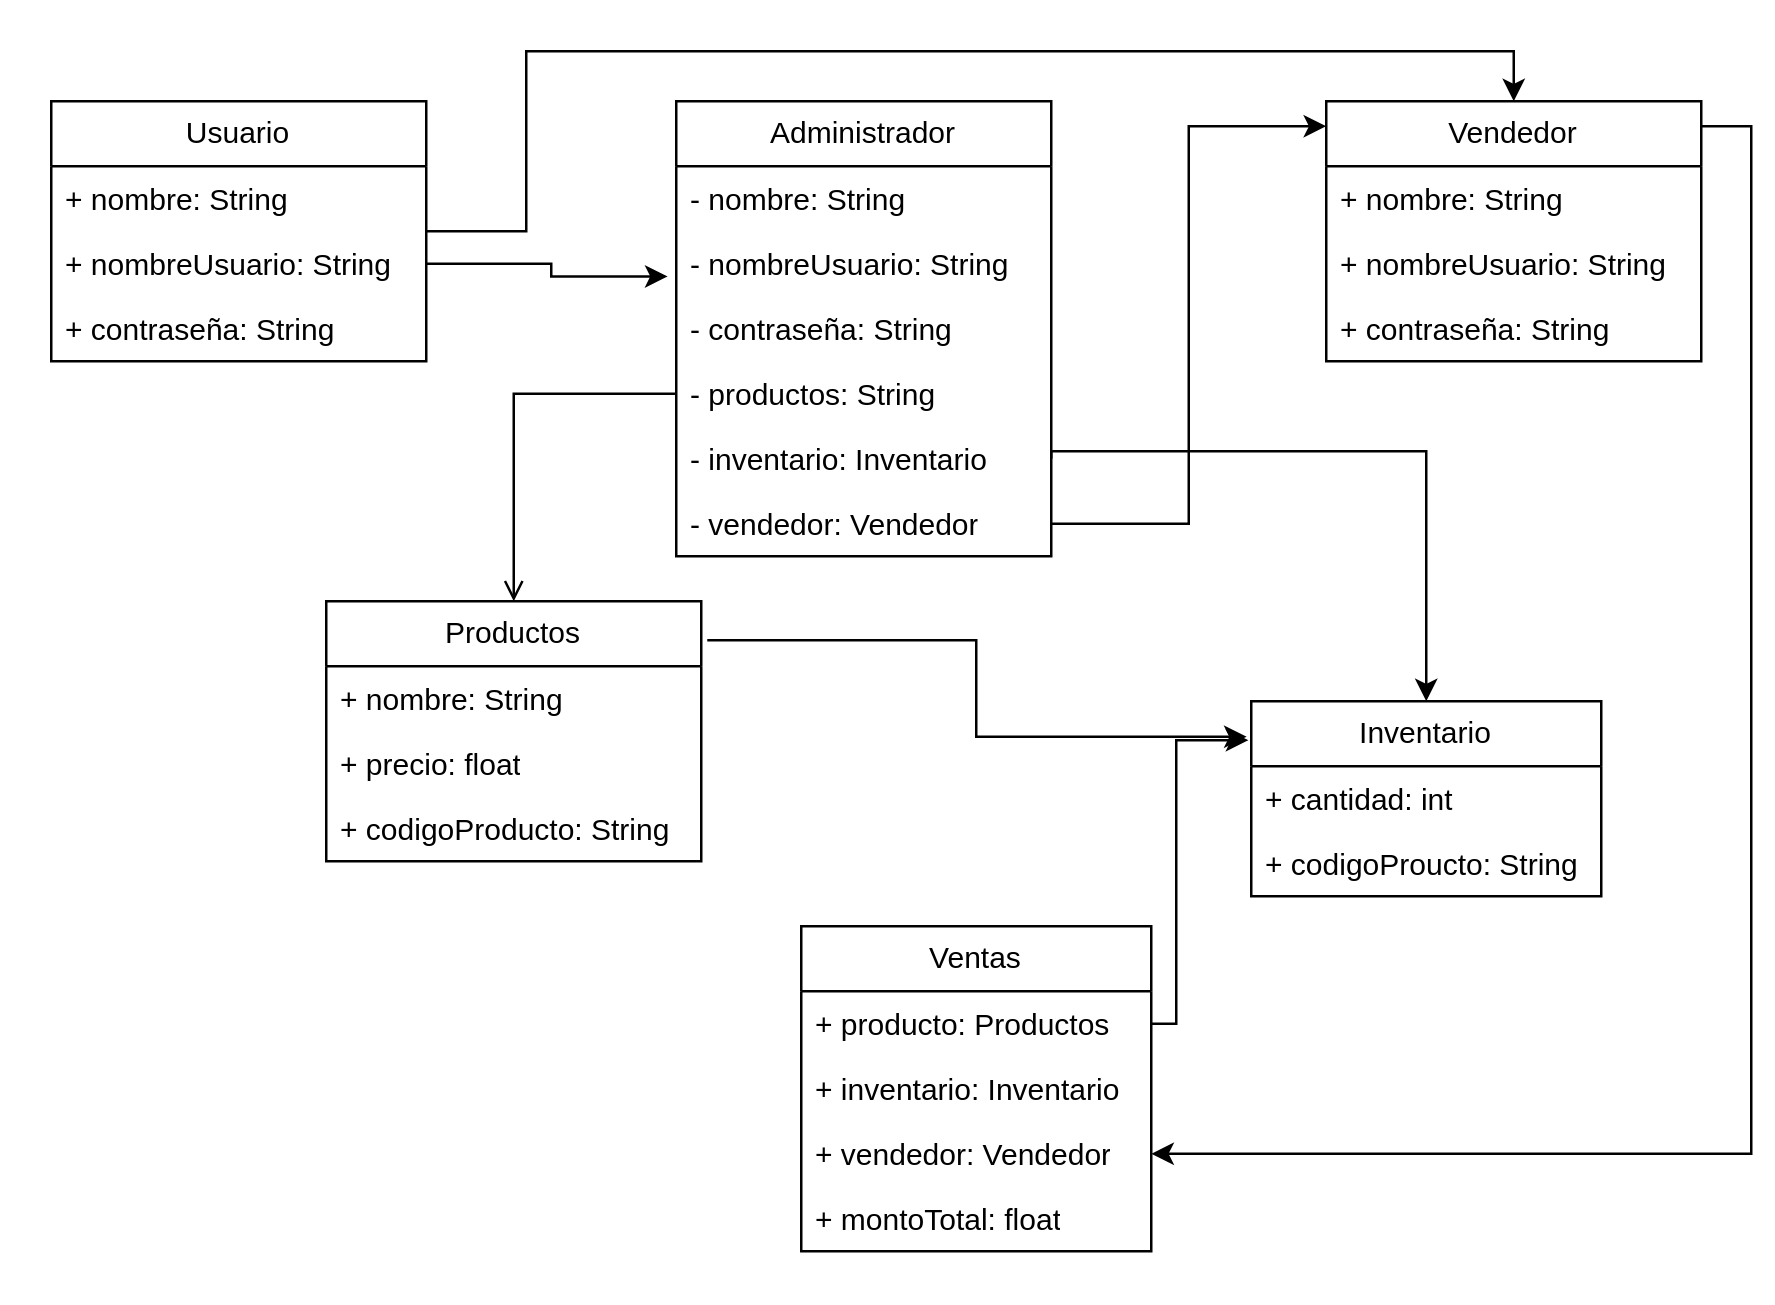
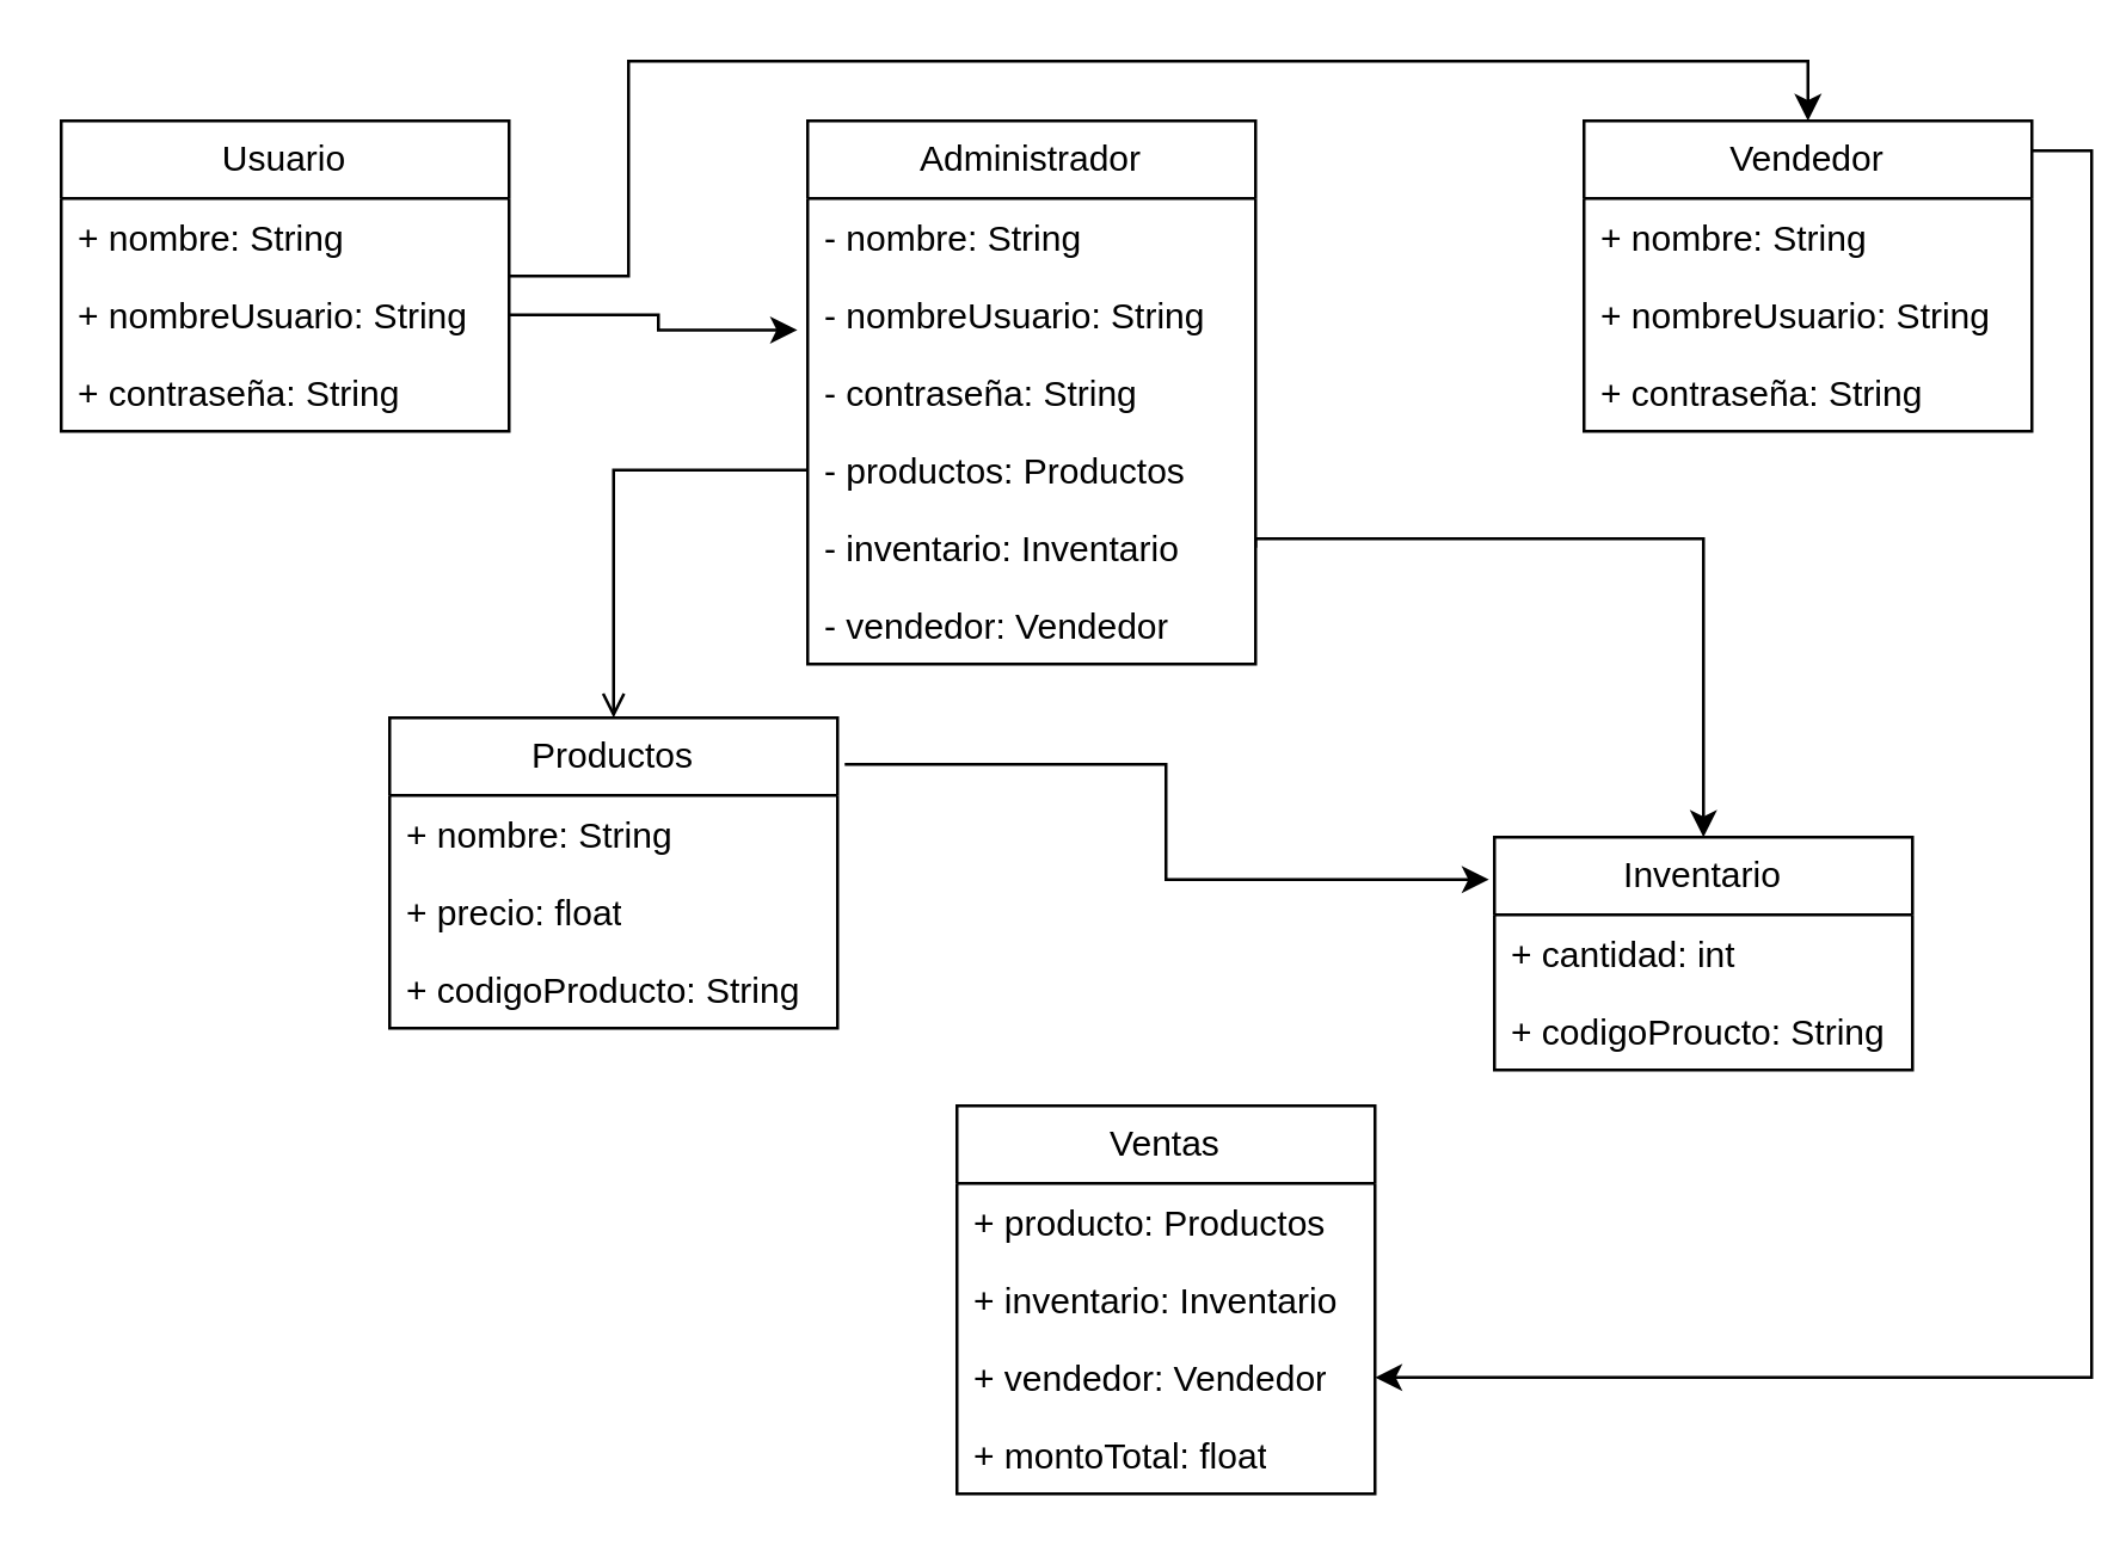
  <mxCell id="0" />
  <mxCell id="1" parent="0" />
  <mxCell id="2" value="" style="edgeStyle=orthogonalEdgeStyle;rounded=0;orthogonalLoop=1;jettySize=auto;html=1;entryX=0.5;entryY=0;entryDx=0;entryDy=0;" edge="1" parent="1" source="3" target="15"><mxGeometry relative="1" as="geometry"><Array as="points"><mxPoint x="210" y="92" /><mxPoint x="210" y="20" /><mxPoint x="605" y="20" /></Array></mxGeometry></mxCell>
  <mxCell id="3" value="Usuario" style="swimlane;fontStyle=0;childLayout=stackLayout;horizontal=1;startSize=26;fillColor=none;horizontalStack=0;resizeParent=1;resizeParentMax=0;resizeLast=0;collapsible=1;marginBottom=0;whiteSpace=wrap;html=1;" vertex="1" parent="1"><mxGeometry x="20" y="40" width="150" height="104" as="geometry" /></mxCell>
  <mxCell id="4" value="+ nombre: String" style="text;strokeColor=none;fillColor=none;align=left;verticalAlign=top;spacingLeft=4;spacingRight=4;overflow=hidden;rotatable=0;points=[[0,0.5],[1,0.5]];portConstraint=eastwest;whiteSpace=wrap;html=1;" vertex="1" parent="3"><mxGeometry y="26" width="150" height="26" as="geometry" /></mxCell>
  <mxCell id="5" value="+ nombreUsuario: String" style="text;strokeColor=none;fillColor=none;align=left;verticalAlign=top;spacingLeft=4;spacingRight=4;overflow=hidden;rotatable=0;points=[[0,0.5],[1,0.5]];portConstraint=eastwest;whiteSpace=wrap;html=1;" vertex="1" parent="3"><mxGeometry y="52" width="150" height="26" as="geometry" /></mxCell>
  <mxCell id="6" value="+ contraseña: String" style="text;strokeColor=none;fillColor=none;align=left;verticalAlign=top;spacingLeft=4;spacingRight=4;overflow=hidden;rotatable=0;points=[[0,0.5],[1,0.5]];portConstraint=eastwest;whiteSpace=wrap;html=1;" vertex="1" parent="3"><mxGeometry y="78" width="150" height="26" as="geometry" /></mxCell>
  <mxCell id="7" value="Administrador" style="swimlane;fontStyle=0;childLayout=stackLayout;horizontal=1;startSize=26;fillColor=none;horizontalStack=0;resizeParent=1;resizeParentMax=0;resizeLast=0;collapsible=1;marginBottom=0;whiteSpace=wrap;html=1;" vertex="1" parent="1"><mxGeometry x="270" y="40" width="150" height="182" as="geometry" /></mxCell>
  <mxCell id="8" value="- nombre: String" style="text;strokeColor=none;fillColor=none;align=left;verticalAlign=top;spacingLeft=4;spacingRight=4;overflow=hidden;rotatable=0;points=[[0,0.5],[1,0.5]];portConstraint=eastwest;whiteSpace=wrap;html=1;" vertex="1" parent="7"><mxGeometry y="26" width="150" height="26" as="geometry" /></mxCell>
  <mxCell id="9" value="- nombreUsuario: String" style="text;strokeColor=none;fillColor=none;align=left;verticalAlign=top;spacingLeft=4;spacingRight=4;overflow=hidden;rotatable=0;points=[[0,0.5],[1,0.5]];portConstraint=eastwest;whiteSpace=wrap;html=1;" vertex="1" parent="7"><mxGeometry y="52" width="150" height="26" as="geometry" /></mxCell>
  <mxCell id="10" value="- contraseña: String" style="text;strokeColor=none;fillColor=none;align=left;verticalAlign=top;spacingLeft=4;spacingRight=4;overflow=hidden;rotatable=0;points=[[0,0.5],[1,0.5]];portConstraint=eastwest;whiteSpace=wrap;html=1;" vertex="1" parent="7"><mxGeometry y="78" width="150" height="26" as="geometry" /></mxCell>
- <mxCell id="11" value="- productos: String" style="text;strokeColor=none;fillColor=none;align=left;verticalAlign=top;spacingLeft=4;spacingRight=4;overflow=hidden;rotatable=0;points=[[0,0.5],[1,0.5]];portConstraint=eastwest;whiteSpace=wrap;html=1;" vertex="1" parent="7"><mxGeometry y="104" width="150" height="26" as="geometry" /></mxCell>
+ <mxCell id="11" value="- productos: Productos" style="text;strokeColor=none;fillColor=none;align=left;verticalAlign=top;spacingLeft=4;spacingRight=4;overflow=hidden;rotatable=0;points=[[0,0.5],[1,0.5]];portConstraint=eastwest;whiteSpace=wrap;html=1;" vertex="1" parent="7"><mxGeometry y="104" width="150" height="26" as="geometry" /></mxCell>
  <mxCell id="12" value="- inventario: Inventario" style="text;strokeColor=none;fillColor=none;align=left;verticalAlign=top;spacingLeft=4;spacingRight=4;overflow=hidden;rotatable=0;points=[[0,0.5],[1,0.5]];portConstraint=eastwest;whiteSpace=wrap;html=1;" vertex="1" parent="7"><mxGeometry y="130" width="150" height="26" as="geometry" /></mxCell>
  <mxCell id="13" value="- vendedor: Vendedor" style="text;strokeColor=none;fillColor=none;align=left;verticalAlign=top;spacingLeft=4;spacingRight=4;overflow=hidden;rotatable=0;points=[[0,0.5],[1,0.5]];portConstraint=eastwest;whiteSpace=wrap;html=1;" vertex="1" parent="7"><mxGeometry y="156" width="150" height="26" as="geometry" /></mxCell>
  <mxCell id="14" style="edgeStyle=orthogonalEdgeStyle;rounded=0;orthogonalLoop=1;jettySize=auto;html=1;entryX=1;entryY=0.5;entryDx=0;entryDy=0;exitX=1;exitY=0.096;exitDx=0;exitDy=0;exitPerimeter=0;" edge="1" parent="1" source="15" target="32"><mxGeometry relative="1" as="geometry" /></mxCell>
  <mxCell id="15" value="Vendedor" style="swimlane;fontStyle=0;childLayout=stackLayout;horizontal=1;startSize=26;fillColor=none;horizontalStack=0;resizeParent=1;resizeParentMax=0;resizeLast=0;collapsible=1;marginBottom=0;whiteSpace=wrap;html=1;" vertex="1" parent="1"><mxGeometry x="530" y="40" width="150" height="104" as="geometry" /></mxCell>
  <mxCell id="16" value="+ nombre: String" style="text;strokeColor=none;fillColor=none;align=left;verticalAlign=top;spacingLeft=4;spacingRight=4;overflow=hidden;rotatable=0;points=[[0,0.5],[1,0.5]];portConstraint=eastwest;whiteSpace=wrap;html=1;" vertex="1" parent="15"><mxGeometry y="26" width="150" height="26" as="geometry" /></mxCell>
  <mxCell id="17" value="+ nombreUsuario: String" style="text;strokeColor=none;fillColor=none;align=left;verticalAlign=top;spacingLeft=4;spacingRight=4;overflow=hidden;rotatable=0;points=[[0,0.5],[1,0.5]];portConstraint=eastwest;whiteSpace=wrap;html=1;" vertex="1" parent="15"><mxGeometry y="52" width="150" height="26" as="geometry" /></mxCell>
  <mxCell id="18" value="+ contraseña: String" style="text;strokeColor=none;fillColor=none;align=left;verticalAlign=top;spacingLeft=4;spacingRight=4;overflow=hidden;rotatable=0;points=[[0,0.5],[1,0.5]];portConstraint=eastwest;whiteSpace=wrap;html=1;" vertex="1" parent="15"><mxGeometry y="78" width="150" height="26" as="geometry" /></mxCell>
  <mxCell id="19" value="Productos" style="swimlane;fontStyle=0;childLayout=stackLayout;horizontal=1;startSize=26;fillColor=none;horizontalStack=0;resizeParent=1;resizeParentMax=0;resizeLast=0;collapsible=1;marginBottom=0;whiteSpace=wrap;html=1;" vertex="1" parent="1"><mxGeometry x="130" y="240" width="150" height="104" as="geometry" /></mxCell>
  <mxCell id="20" value="+ nombre: String" style="text;strokeColor=none;fillColor=none;align=left;verticalAlign=top;spacingLeft=4;spacingRight=4;overflow=hidden;rotatable=0;points=[[0,0.5],[1,0.5]];portConstraint=eastwest;whiteSpace=wrap;html=1;" vertex="1" parent="19"><mxGeometry y="26" width="150" height="26" as="geometry" /></mxCell>
  <mxCell id="21" value="+ precio: float" style="text;strokeColor=none;fillColor=none;align=left;verticalAlign=top;spacingLeft=4;spacingRight=4;overflow=hidden;rotatable=0;points=[[0,0.5],[1,0.5]];portConstraint=eastwest;whiteSpace=wrap;html=1;" vertex="1" parent="19"><mxGeometry y="52" width="150" height="26" as="geometry" /></mxCell>
  <mxCell id="22" value="+ codigoProducto: String" style="text;strokeColor=none;fillColor=none;align=left;verticalAlign=top;spacingLeft=4;spacingRight=4;overflow=hidden;rotatable=0;points=[[0,0.5],[1,0.5]];portConstraint=eastwest;whiteSpace=wrap;html=1;" vertex="1" parent="19"><mxGeometry y="78" width="150" height="26" as="geometry" /></mxCell>
  <mxCell id="23" value="Inventario" style="swimlane;fontStyle=0;childLayout=stackLayout;horizontal=1;startSize=26;fillColor=none;horizontalStack=0;resizeParent=1;resizeParentMax=0;resizeLast=0;collapsible=1;marginBottom=0;whiteSpace=wrap;html=1;" vertex="1" parent="1"><mxGeometry x="500" y="280" width="140" height="78" as="geometry" /></mxCell>
  <mxCell id="24" value="+ cantidad: int" style="text;strokeColor=none;fillColor=none;align=left;verticalAlign=top;spacingLeft=4;spacingRight=4;overflow=hidden;rotatable=0;points=[[0,0.5],[1,0.5]];portConstraint=eastwest;whiteSpace=wrap;html=1;" vertex="1" parent="23"><mxGeometry y="26" width="140" height="26" as="geometry" /></mxCell>
  <mxCell id="25" value="+ codigoProucto: String" style="text;strokeColor=none;fillColor=none;align=left;verticalAlign=top;spacingLeft=4;spacingRight=4;overflow=hidden;rotatable=0;points=[[0,0.5],[1,0.5]];portConstraint=eastwest;whiteSpace=wrap;html=1;" vertex="1" parent="23"><mxGeometry y="52" width="140" height="26" as="geometry" /></mxCell>
  <mxCell id="26" value="" style="edgeStyle=orthogonalEdgeStyle;rounded=0;orthogonalLoop=1;jettySize=auto;html=1;entryX=-0.023;entryY=0.695;entryDx=0;entryDy=0;entryPerimeter=0;" edge="1" parent="1" source="5" target="9"><mxGeometry relative="1" as="geometry" /></mxCell>
  <mxCell id="27" value="" style="edgeStyle=orthogonalEdgeStyle;rounded=0;orthogonalLoop=1;jettySize=auto;html=1;entryX=0.5;entryY=0;entryDx=0;entryDy=0;exitX=0;exitY=0.5;exitDx=0;exitDy=0;endArrow=open;" edge="1" parent="1" source="11" target="19"><mxGeometry relative="1" as="geometry" /></mxCell>
  <mxCell id="28" value="" style="edgeStyle=orthogonalEdgeStyle;rounded=0;orthogonalLoop=1;jettySize=auto;html=1;entryX=0.5;entryY=0;entryDx=0;entryDy=0;exitX=1;exitY=0.5;exitDx=0;exitDy=0;" edge="1" parent="1" source="12" target="23"><mxGeometry relative="1" as="geometry"><mxPoint x="440" y="170" as="sourcePoint" /><Array as="points"><mxPoint x="420" y="180" /><mxPoint x="570" y="180" /></Array></mxGeometry></mxCell>
  <mxCell id="29" value="Ventas" style="swimlane;fontStyle=0;childLayout=stackLayout;horizontal=1;startSize=26;fillColor=none;horizontalStack=0;resizeParent=1;resizeParentMax=0;resizeLast=0;collapsible=1;marginBottom=0;whiteSpace=wrap;html=1;" vertex="1" parent="1"><mxGeometry x="320" y="370" width="140" height="130" as="geometry" /></mxCell>
  <mxCell id="30" value="+ producto: Productos" style="text;strokeColor=none;fillColor=none;align=left;verticalAlign=top;spacingLeft=4;spacingRight=4;overflow=hidden;rotatable=0;points=[[0,0.5],[1,0.5]];portConstraint=eastwest;whiteSpace=wrap;html=1;" vertex="1" parent="29"><mxGeometry y="26" width="140" height="26" as="geometry" /></mxCell>
  <mxCell id="31" value="+ inventario: Inventario" style="text;strokeColor=none;fillColor=none;align=left;verticalAlign=top;spacingLeft=4;spacingRight=4;overflow=hidden;rotatable=0;points=[[0,0.5],[1,0.5]];portConstraint=eastwest;whiteSpace=wrap;html=1;" vertex="1" parent="29"><mxGeometry y="52" width="140" height="26" as="geometry" /></mxCell>
  <mxCell id="32" value="+ vendedor: Vendedor" style="text;strokeColor=none;fillColor=none;align=left;verticalAlign=top;spacingLeft=4;spacingRight=4;overflow=hidden;rotatable=0;points=[[0,0.5],[1,0.5]];portConstraint=eastwest;whiteSpace=wrap;html=1;" vertex="1" parent="29"><mxGeometry y="78" width="140" height="26" as="geometry" /></mxCell>
  <mxCell id="33" value="+ montoTotal: float" style="text;strokeColor=none;fillColor=none;align=left;verticalAlign=top;spacingLeft=4;spacingRight=4;overflow=hidden;rotatable=0;points=[[0,0.5],[1,0.5]];portConstraint=eastwest;whiteSpace=wrap;html=1;" vertex="1" parent="29"><mxGeometry y="104" width="140" height="26" as="geometry" /></mxCell>
  <mxCell id="34" style="edgeStyle=orthogonalEdgeStyle;rounded=0;orthogonalLoop=1;jettySize=auto;html=1;entryX=-0.013;entryY=0.182;entryDx=0;entryDy=0;entryPerimeter=0;exitX=1.016;exitY=0.15;exitDx=0;exitDy=0;exitPerimeter=0;" edge="1" parent="1" source="19" target="23"><mxGeometry relative="1" as="geometry" /></mxCell>
- <mxCell id="35" style="edgeStyle=orthogonalEdgeStyle;rounded=0;orthogonalLoop=1;jettySize=auto;html=1;entryX=-0.008;entryY=0.2;entryDx=0;entryDy=0;entryPerimeter=0;" edge="1" parent="1" source="29" target="23"><mxGeometry relative="1" as="geometry"><Array as="points"><mxPoint x="470" y="409" /><mxPoint x="470" y="296" /></Array></mxGeometry></mxCell>
- <mxCell id="36" style="edgeStyle=orthogonalEdgeStyle;rounded=0;orthogonalLoop=1;jettySize=auto;html=1;entryX=0;entryY=0.096;entryDx=0;entryDy=0;entryPerimeter=0;" edge="1" parent="1" source="13" target="15"><mxGeometry relative="1" as="geometry" /></mxCell>
